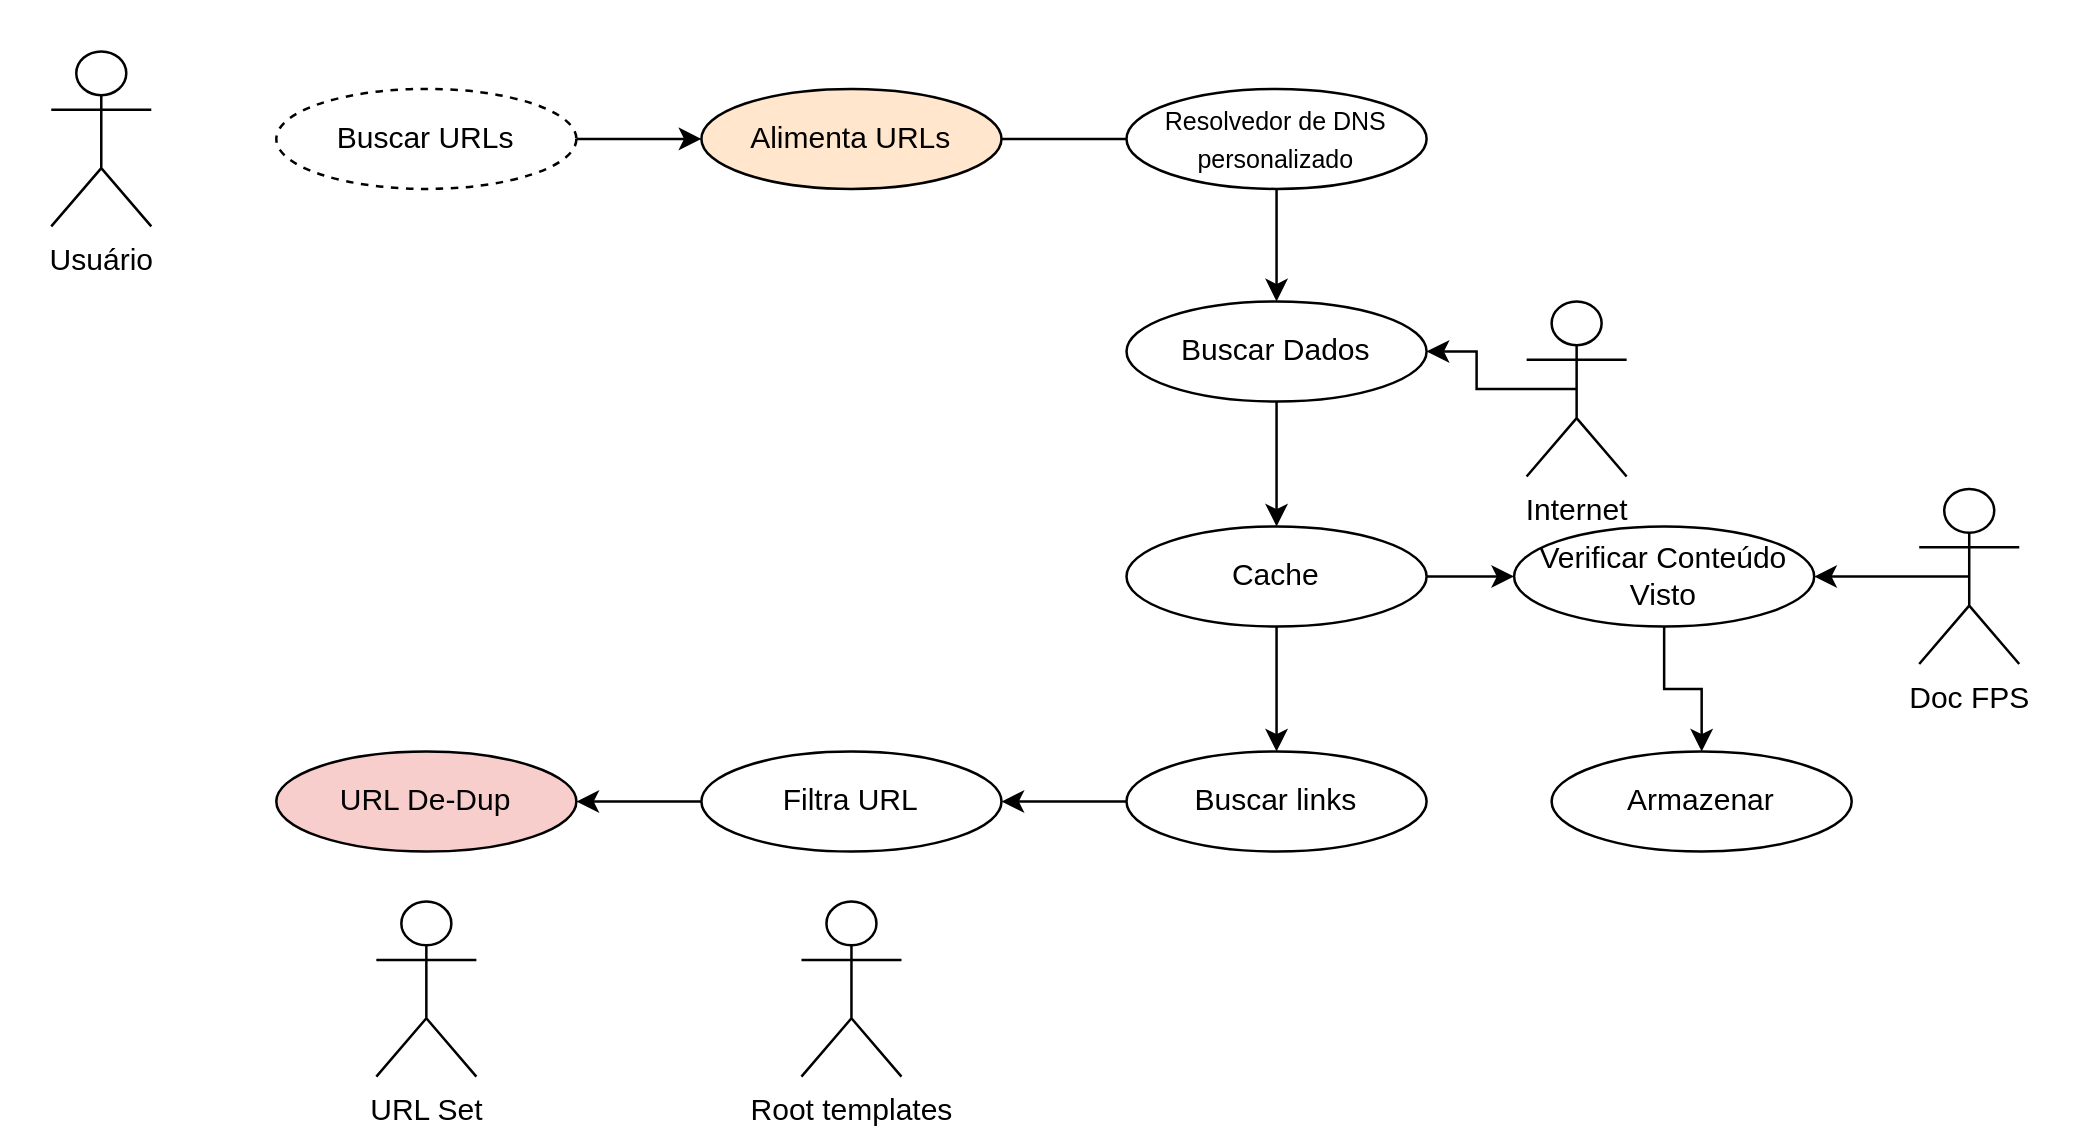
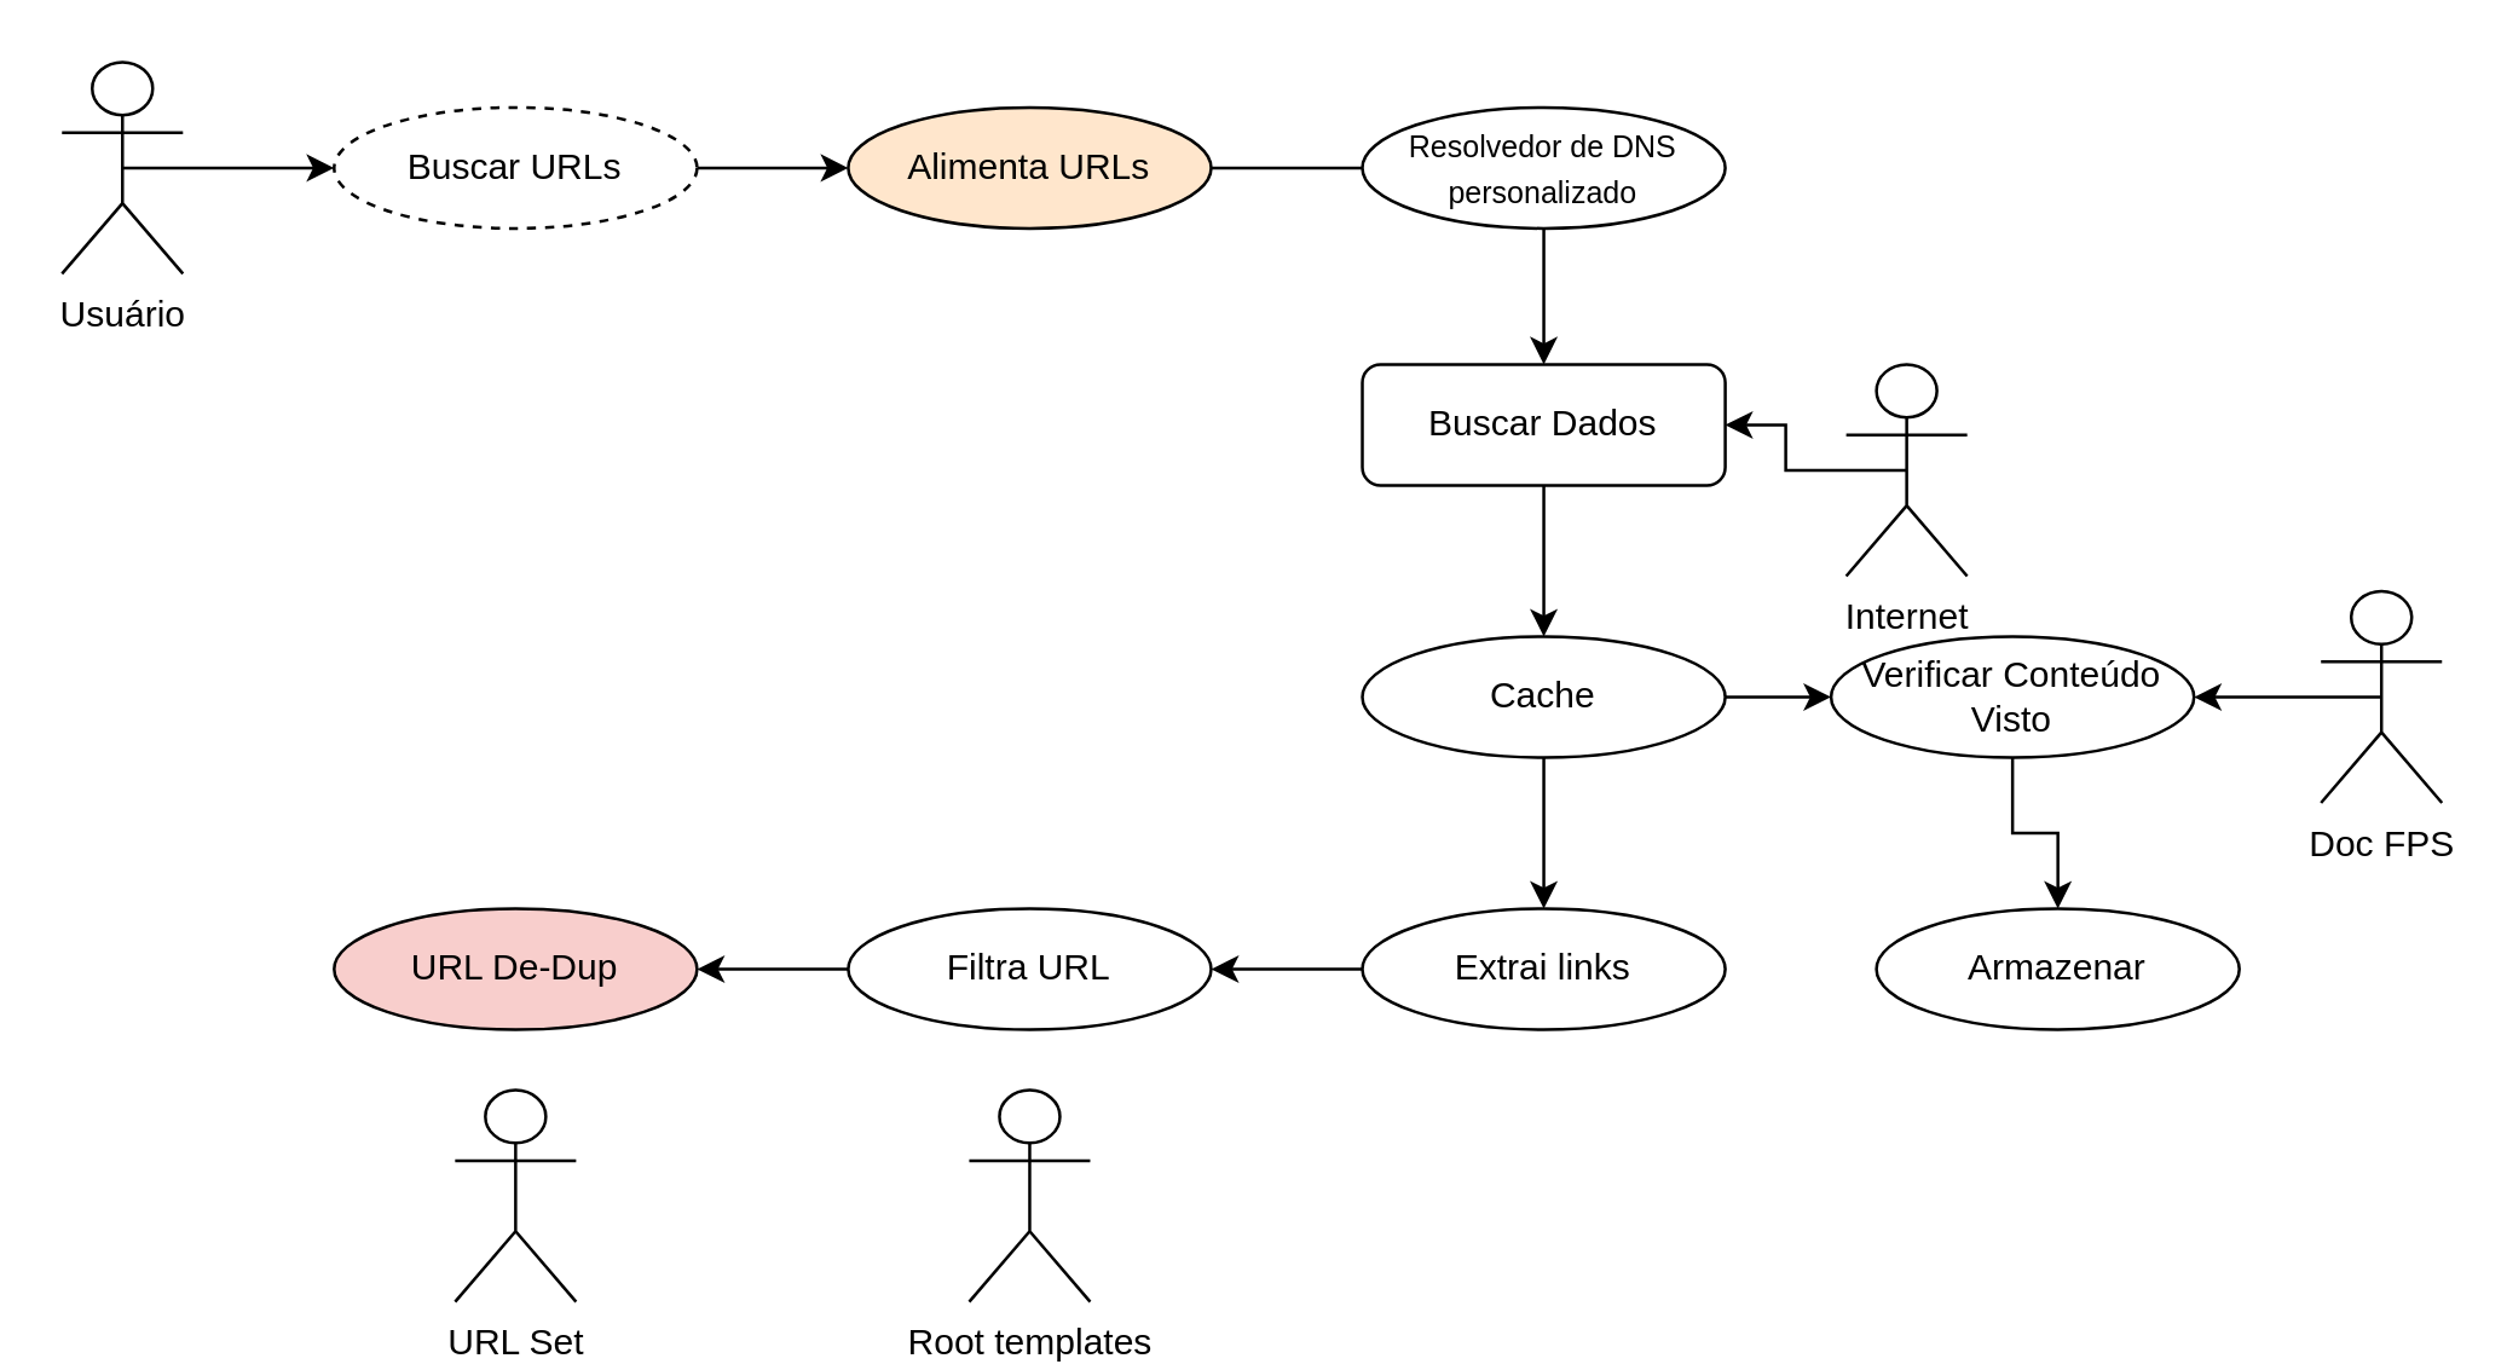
  <mxCell id="0" />
  <mxCell id="1" parent="0" />
+ <mxCell id="2" style="edgeStyle=orthogonalEdgeStyle;rounded=0;orthogonalLoop=1;jettySize=auto;html=1;exitX=0.5;exitY=0.5;exitDx=0;exitDy=0;exitPerimeter=0;" parent="1" source="3" target="5" edge="1"><mxGeometry relative="1" as="geometry" /></mxCell>
  <mxCell id="3" value="Usuário" style="shape=umlActor;verticalLabelPosition=bottom;verticalAlign=top;html=1;outlineConnect=0;" parent="1" vertex="1"><mxGeometry x="20" y="20" width="40" height="70" as="geometry" /></mxCell>
  <mxCell id="4" style="edgeStyle=orthogonalEdgeStyle;rounded=0;orthogonalLoop=1;jettySize=auto;html=1;exitX=1;exitY=0.5;exitDx=0;exitDy=0;entryX=0;entryY=0.5;entryDx=0;entryDy=0;" parent="1" source="5" target="7" edge="1"><mxGeometry relative="1" as="geometry" /></mxCell>
  <mxCell id="5" value="Buscar URLs" style="ellipse;whiteSpace=wrap;html=1;dashed=1;" parent="1" vertex="1"><mxGeometry x="110" y="35" width="120" height="40" as="geometry" /></mxCell>
  <mxCell id="6" style="edgeStyle=orthogonalEdgeStyle;rounded=0;orthogonalLoop=1;jettySize=auto;html=1;exitX=1;exitY=0.5;exitDx=0;exitDy=0;entryX=0;entryY=0.5;entryDx=0;entryDy=0;endArrow=none;" parent="1" source="7" target="9" edge="1"><mxGeometry relative="1" as="geometry" /></mxCell>
  <mxCell id="7" value="Alimenta URLs" style="ellipse;whiteSpace=wrap;html=1;fillColor=#ffe6cc;" parent="1" vertex="1"><mxGeometry x="280" y="35" width="120" height="40" as="geometry" /></mxCell>
  <mxCell id="8" style="edgeStyle=orthogonalEdgeStyle;rounded=0;orthogonalLoop=1;jettySize=auto;html=1;exitX=0.5;exitY=1;exitDx=0;exitDy=0;entryX=0.5;entryY=0;entryDx=0;entryDy=0;" parent="1" source="9" target="11" edge="1"><mxGeometry relative="1" as="geometry" /></mxCell>
  <mxCell id="9" value="&lt;font style=&quot;font-size: 10px;&quot;&gt;Resolvedor de DNS personalizado&lt;/font&gt;" style="ellipse;whiteSpace=wrap;html=1;" parent="1" vertex="1"><mxGeometry x="450" y="35" width="120" height="40" as="geometry" /></mxCell>
  <mxCell id="10" style="edgeStyle=orthogonalEdgeStyle;rounded=0;orthogonalLoop=1;jettySize=auto;html=1;exitX=0.5;exitY=1;exitDx=0;exitDy=0;entryX=0.5;entryY=0;entryDx=0;entryDy=0;" parent="1" source="11" target="14" edge="1"><mxGeometry relative="1" as="geometry" /></mxCell>
- <mxCell id="11" value="Buscar Dados" style="ellipse;whiteSpace=wrap;html=1;" parent="1" vertex="1"><mxGeometry x="450" y="120" width="120" height="40" as="geometry" /></mxCell>
+ <mxCell id="11" value="Buscar Dados" style="whiteSpace=wrap;html=1;rounded=1;" parent="1" vertex="1"><mxGeometry x="450" y="120" width="120" height="40" as="geometry" /></mxCell>
  <mxCell id="12" style="edgeStyle=orthogonalEdgeStyle;rounded=0;orthogonalLoop=1;jettySize=auto;html=1;exitX=0.5;exitY=1;exitDx=0;exitDy=0;entryX=0.5;entryY=0;entryDx=0;entryDy=0;" parent="1" source="14" target="16" edge="1"><mxGeometry relative="1" as="geometry" /></mxCell>
  <mxCell id="13" style="edgeStyle=orthogonalEdgeStyle;rounded=0;orthogonalLoop=1;jettySize=auto;html=1;exitX=1;exitY=0.5;exitDx=0;exitDy=0;entryX=0;entryY=0.5;entryDx=0;entryDy=0;" parent="1" source="14" target="18" edge="1"><mxGeometry relative="1" as="geometry" /></mxCell>
  <mxCell id="14" value="Cache" style="ellipse;whiteSpace=wrap;html=1;" parent="1" vertex="1"><mxGeometry x="450" y="210" width="120" height="40" as="geometry" /></mxCell>
  <mxCell id="15" style="edgeStyle=orthogonalEdgeStyle;rounded=0;orthogonalLoop=1;jettySize=auto;html=1;exitX=0;exitY=0.5;exitDx=0;exitDy=0;entryX=1;entryY=0.5;entryDx=0;entryDy=0;" parent="1" source="16" target="21" edge="1"><mxGeometry relative="1" as="geometry" /></mxCell>
- <mxCell id="16" value="Buscar links" style="ellipse;whiteSpace=wrap;html=1;" parent="1" vertex="1"><mxGeometry x="450" y="300" width="120" height="40" as="geometry" /></mxCell>
+ <mxCell id="16" value="Extrai links" style="ellipse;whiteSpace=wrap;html=1;" parent="1" vertex="1"><mxGeometry x="450" y="300" width="120" height="40" as="geometry" /></mxCell>
  <mxCell id="17" style="edgeStyle=orthogonalEdgeStyle;rounded=0;orthogonalLoop=1;jettySize=auto;html=1;exitX=0.5;exitY=1;exitDx=0;exitDy=0;entryX=0.5;entryY=0;entryDx=0;entryDy=0;" parent="1" source="18" target="19" edge="1"><mxGeometry relative="1" as="geometry" /></mxCell>
  <mxCell id="18" value="Verificar Conteúdo Visto" style="ellipse;whiteSpace=wrap;html=1;" parent="1" vertex="1"><mxGeometry x="605" y="210" width="120" height="40" as="geometry" /></mxCell>
  <mxCell id="19" value="Armazenar" style="ellipse;whiteSpace=wrap;html=1;" parent="1" vertex="1"><mxGeometry x="620" y="300" width="120" height="40" as="geometry" /></mxCell>
  <mxCell id="20" style="edgeStyle=orthogonalEdgeStyle;rounded=0;orthogonalLoop=1;jettySize=auto;html=1;exitX=0;exitY=0.5;exitDx=0;exitDy=0;entryX=1;entryY=0.5;entryDx=0;entryDy=0;" parent="1" source="21" target="22" edge="1"><mxGeometry relative="1" as="geometry" /></mxCell>
  <mxCell id="21" value="Filtra URL" style="ellipse;whiteSpace=wrap;html=1;" parent="1" vertex="1"><mxGeometry x="280" y="300" width="120" height="40" as="geometry" /></mxCell>
  <mxCell id="22" value="URL De-Dup" style="ellipse;whiteSpace=wrap;html=1;fillColor=#f8cecc;" parent="1" vertex="1"><mxGeometry x="110" y="300" width="120" height="40" as="geometry" /></mxCell>
  <mxCell id="23" value="URL Set" style="shape=umlActor;verticalLabelPosition=bottom;verticalAlign=top;html=1;outlineConnect=0;" parent="1" vertex="1"><mxGeometry x="150" y="360" width="40" height="70" as="geometry" /></mxCell>
  <mxCell id="24" value="Root templates" style="shape=umlActor;verticalLabelPosition=bottom;verticalAlign=top;html=1;outlineConnect=0;" parent="1" vertex="1"><mxGeometry x="320" y="360" width="40" height="70" as="geometry" /></mxCell>
  <mxCell id="25" style="edgeStyle=orthogonalEdgeStyle;rounded=0;orthogonalLoop=1;jettySize=auto;html=1;exitX=0.5;exitY=0.5;exitDx=0;exitDy=0;exitPerimeter=0;entryX=1;entryY=0.5;entryDx=0;entryDy=0;" parent="1" source="26" target="11" edge="1"><mxGeometry relative="1" as="geometry" /></mxCell>
  <mxCell id="26" value="Internet" style="shape=umlActor;verticalLabelPosition=bottom;verticalAlign=top;html=1;outlineConnect=0;" parent="1" vertex="1"><mxGeometry x="610" y="120" width="40" height="70" as="geometry" /></mxCell>
  <mxCell id="27" style="edgeStyle=orthogonalEdgeStyle;rounded=0;orthogonalLoop=1;jettySize=auto;html=1;exitX=0.5;exitY=0.5;exitDx=0;exitDy=0;exitPerimeter=0;entryX=1;entryY=0.5;entryDx=0;entryDy=0;" parent="1" source="28" target="18" edge="1"><mxGeometry relative="1" as="geometry" /></mxCell>
  <mxCell id="28" value="Doc FPS" style="shape=umlActor;verticalLabelPosition=bottom;verticalAlign=top;html=1;outlineConnect=0;" parent="1" vertex="1"><mxGeometry x="767" y="195" width="40" height="70" as="geometry" /></mxCell>
